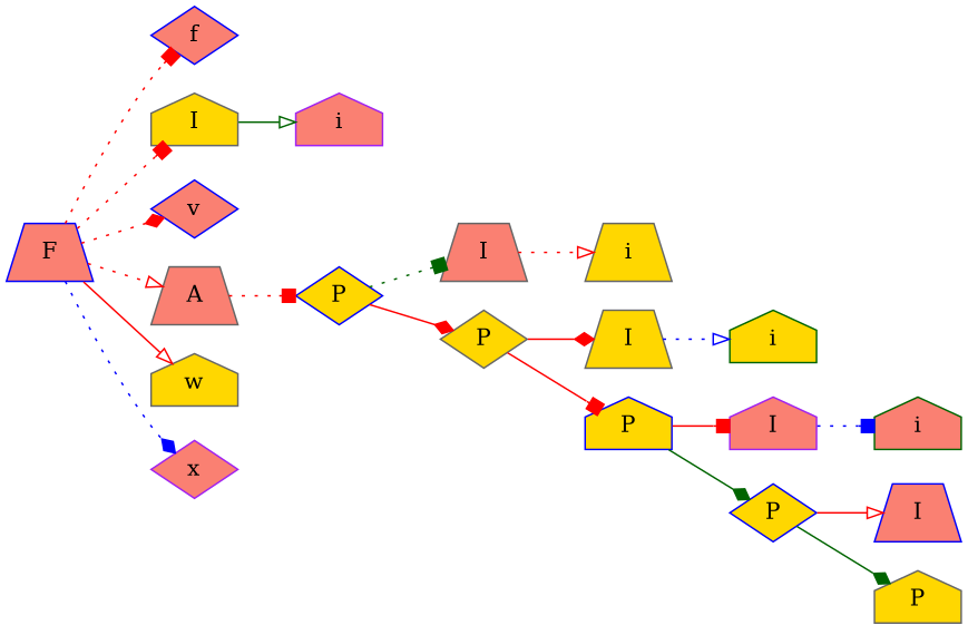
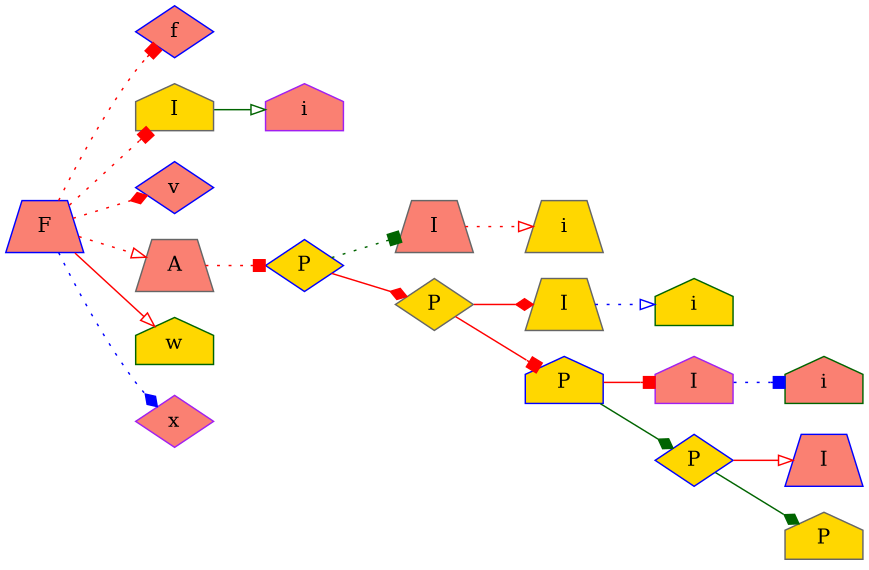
  digraph {
    rankdir=LR
    shape=circle
    node [color=blue fillcolor=salmon shape=house style=filled]
    edge [arrowhead=box color=red style=dotted]
    n1 [label=f shape=diamond]
    F [shape=trapezium]
    n3 [color=gray40 fillcolor=gold label=I]
    n4 [label=v shape=diamond]
    n5 [color=gray40 label=A shape=trapezium]
-   n6 [color=gray40 fillcolor=gold label=w]
+   n6 [color=darkgreen fillcolor=gold label=w]
    n7 [color=purple label=x shape=diamond]
    n8 [color=purple label=i]
    n9 [fillcolor=gold label=P shape=diamond]
    n10 [color=gray40 label=I shape=trapezium]
    n11 [color=gray40 fillcolor=gold label=P shape=diamond]
    n12 [color=gray40 fillcolor=gold label=i shape=trapezium]
    n13 [color=gray40 fillcolor=gold label=I shape=trapezium]
    n14 [color=darkgreen fillcolor=gold label=i]
    n15 [color=purple label=I]
    n16 [color=darkgreen label=i]
    n17 [fillcolor=gold label=P]
    n18 [fillcolor=gold label=P shape=diamond]
    n19 [label=I shape=trapezium]
    n20 [color=gray40 fillcolor=gold label=P]
    F -> n1
    F -> n3
    F -> n4 [arrowhead=diamond]
    F -> n5 [arrowhead=onormal]
    F -> n6 [arrowhead=onormal style=solid]
    F -> n7 [arrowhead=diamond color=blue]
    n3 -> n8 [arrowhead=onormal color=darkgreen style=solid]
    n5 -> n9
    n9 -> n10 [color=darkgreen]
    n9 -> n11 [arrowhead=diamond style=solid]
    n10 -> n12 [arrowhead=onormal]
    n11 -> n13 [arrowhead=diamond style=solid]
    n11 -> n17 [style=solid]
    n13 -> n14 [arrowhead=onormal color=blue]
    n15 -> n16 [color=blue]
    n17 -> n15 [style=solid]
    n17 -> n18 [arrowhead=diamond color=darkgreen style=solid]
    n18 -> n19 [arrowhead=onormal style=solid]
    n18 -> n20 [arrowhead=diamond color=darkgreen style=solid]
  }
